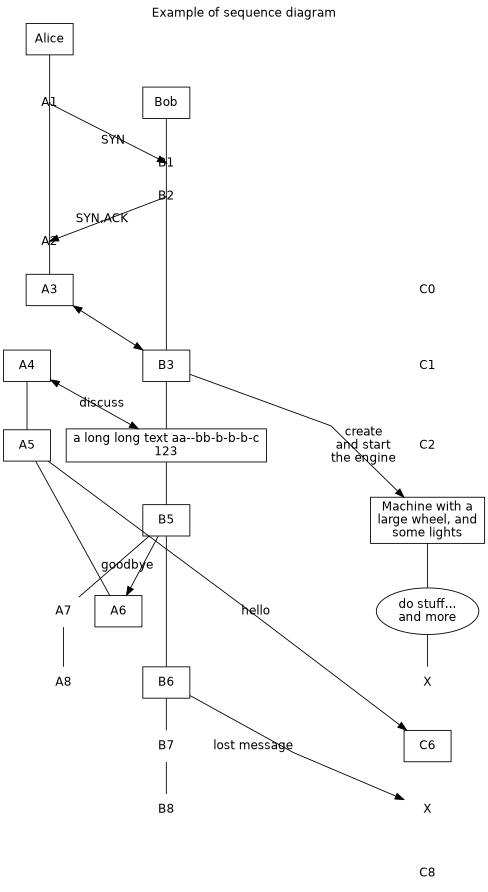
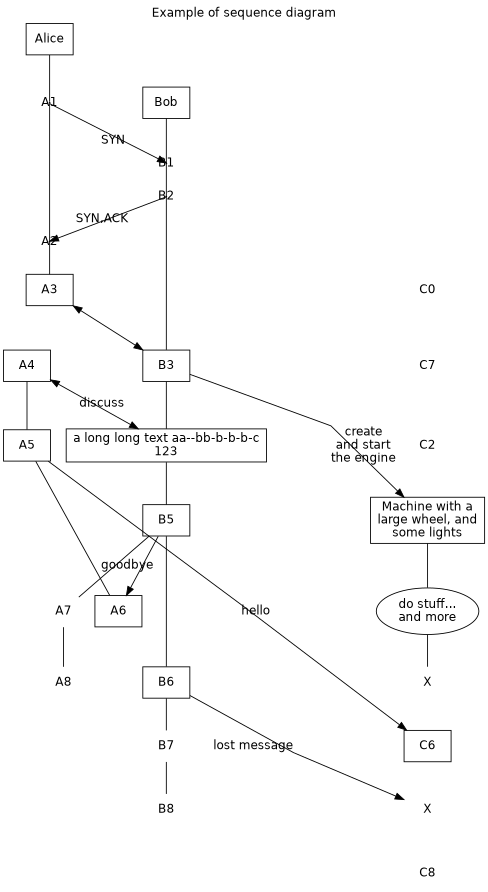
  digraph {
    fontname="DejaVu Sans"
    label="Example of sequence diagram"
    labelloc=t
    rank=same
    splines=false
    node [fontname="DejaVu Sans" shape=box]
    edge [arrowhead=none fontname="DejaVu Sans" weight=1000]
    n1 [fixedsize=false label=Alice]
    n2 [label=Bob]
    A1 [fixedsize=true shape=circle width=0.01]
    B1 [fixedsize=true shape=circle width=0.01]
    C0 [shape=none width=0.01]
    A2 [fixedsize=true shape=circle width=0.01]
    B2 [fixedsize=true shape=circle width=0.01]
-   C1 [shape=none width=0.01]
+   C1 [shape=none width=0.01 label=C7]
    n9 [label="Machine with a\nlarge wheel, and\nsome lights"]
    n10 [label="do stuff...\nand more" shape=ellipse]
    n11 [label=X shape=none]
    A3
    B3
    C2 [shape=none width=0.01]
    n15 [label="a long long text aa--bb-b-b-b-c\n123"]
    B5
    C6
    n18 [label=X shape=none]
    A6
    B6
    A7 [shape=none width=0.01]
    A5
    C8 [shape=none width=0.01]
    B7 [shape=none width=0.01]
    A8 [shape=none width=0.01]
    B8 [shape=none width=0.01]
    A4
    n1 -> n2 [style=invis weight=10]
    n1 -> A1
    n2 -> B1
    n2 -> C0 [style=invis weight=10]
    A1 -> B1 [label=SYN arrowhead="" weight=""]
    A1 -> B1 [style=invis weight=10]
    A1 -> A2
    B1 -> B2
    B1 -> C1 [style=invis weight=10]
    C0 -> C1 [style=invis]
    A2 -> B2 [style=invis weight=10]
    A2 -> A3
    B2 -> A2 [label="SYN,ACK" arrowhead="" weight=""]
    B2 -> B3
    B2 -> C2 [style=invis weight=10]
    C1 -> C2 [style=invis]
    n9 -> n10
    n10 -> n11
    n11 -> C6 [style=invis]
    A3 -> B3 [dir=both label=" " arrowhead="" weight=""]
    A3 -> B3 [style=invis weight=10]
    B3 -> n9 [label="create\nand start\nthe engine" arrowhead="" weight=""]
    B3 -> n9 [style=invis weight=10]
    B3 -> n15
    C2 -> n9 [style=invis]
    n15 -> n10 [style=invis weight=10]
    n15 -> B5
    B5 -> n11 [style=invis weight=10]
    B5 -> A6 [label=goodbye arrowhead="" weight=""]
    B5 -> B6
    B5 -> A7
    C6 -> n18 [style=invis]
    n18 -> C8 [style=invis]
    A6 -> B6 [style=invis weight=10]
    B6 -> C6 [style=invis weight=10]
    B6 -> n18 [label="lost message" arrowhead="" weight=""]
    B6 -> B7
    A7 -> B7 [style=invis weight=10]
    A7 -> A8
    A5 -> B5 [style=invis weight=10]
    A5 -> C6 [label=hello arrowhead="" weight=""]
    A5 -> A6
    B7 -> n18 [style=invis weight=10]
    B7 -> B8
    A8 -> B8 [style=invis weight=10]
    B8 -> C8 [style=invis weight=10]
    A4 -> n15 [dir=both label=discuss arrowhead="" weight=""]
    A4 -> n15 [style=invis weight=10]
    A4 -> A5
  }
